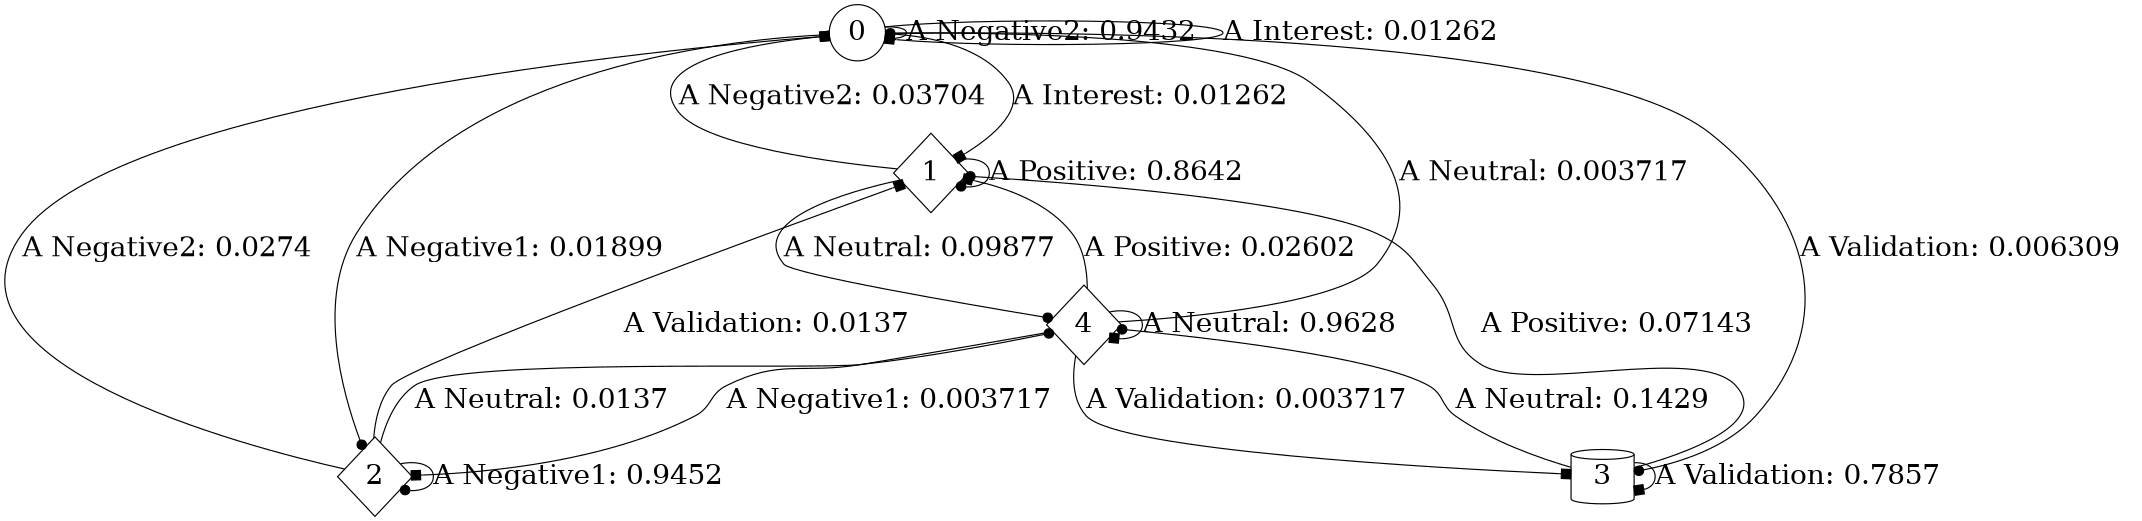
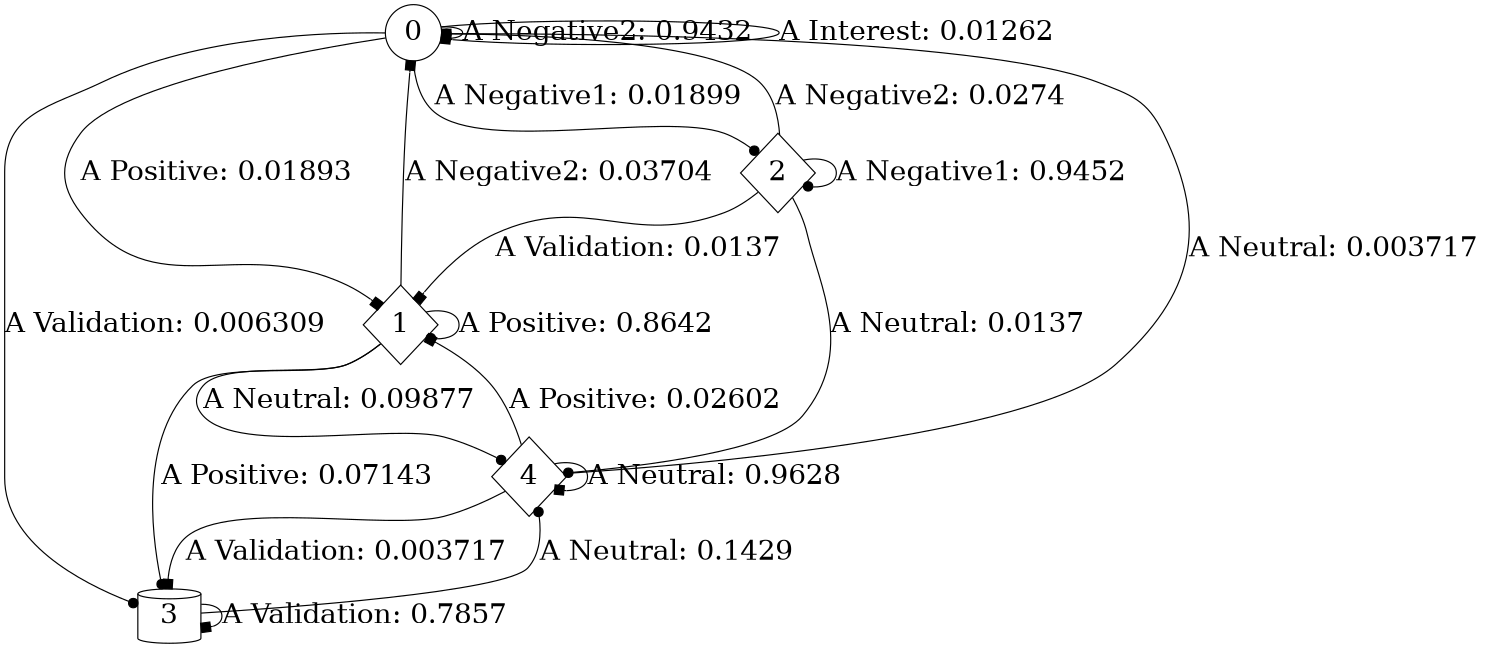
  digraph {
    node [fontsize=24 shape=diamond]
    edge [arrowhead=dot fontsize=24]
    0 [shape=circle]
    1
    2
    3 [shape=cylinder]
    4
    0 -> 0 [label="A Negative2: 0.9432   "]
    0 -> 0 [arrowhead=box label="A Interest: 0.01262  "]
-   0 -> 1 [arrowhead=box label="A Interest: 0.01262  "]
+   0 -> 1 [arrowhead=box label="A Positive: 0.01893  "]
    0 -> 2 [label="A Negative1: 0.01899  "]
    0 -> 3 [label="A Validation: 0.006309  "]
    1 -> 0 [arrowhead=box label="A Negative2: 0.03704  "]
    1 -> 1 [label="A Positive: 0.8642   "]
    1 -> 4 [label="A Neutral: 0.09877  "]
    2 -> 0 [arrowhead=box label="A Negative2: 0.0274   "]
    2 -> 1 [arrowhead=box label="A Validation: 0.0137   "]
    2 -> 2 [label="A Negative1: 0.9452   "]
    2 -> 4 [label="A Neutral: 0.0137   "]
-   3 -> 1 [label="A Positive: 0.07143  "]
+   1 -> 3 [label="A Positive: 0.07143  "]
    3 -> 3 [arrowhead=box label="A Validation: 0.7857   "]
    3 -> 4 [label="A Neutral: 0.1429   "]
    4 -> 0 [label="A Neutral: 0.003717  "]
    4 -> 1 [arrowhead=box label="A Positive: 0.02602  "]
-   4 -> 2 [arrowhead=box label="A Negative1: 0.003717  "]
    4 -> 3 [arrowhead=box label="A Validation: 0.003717  "]
    4 -> 4 [arrowhead=box label="A Neutral: 0.9628   "]
  }
